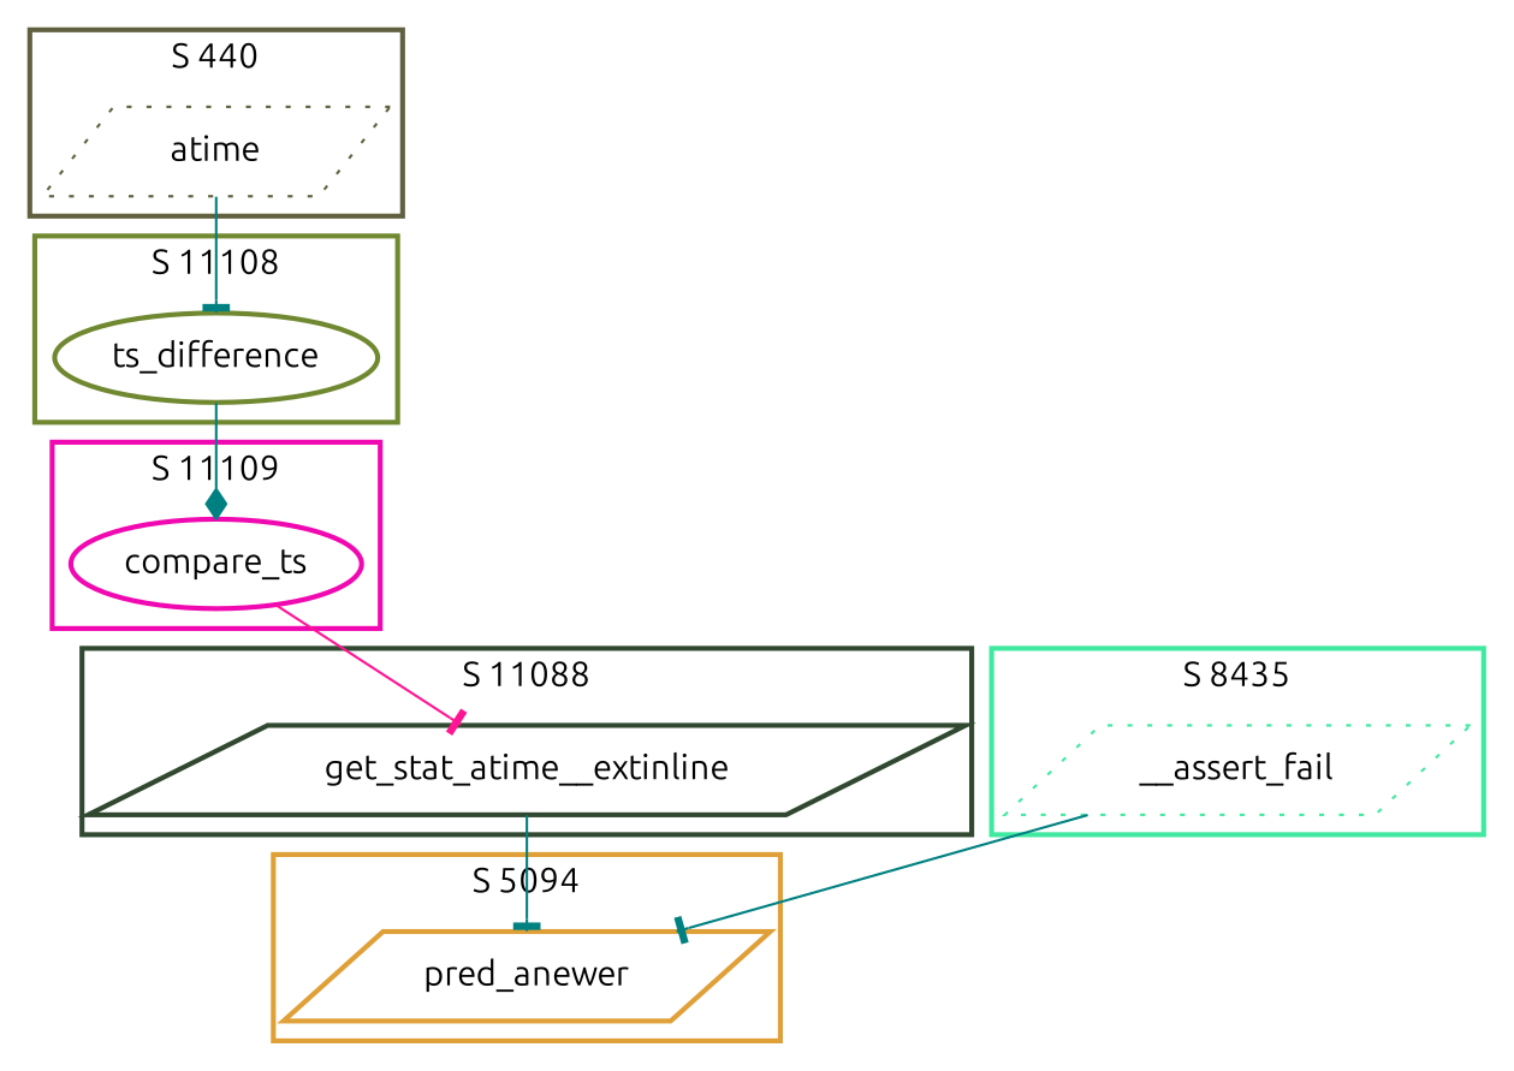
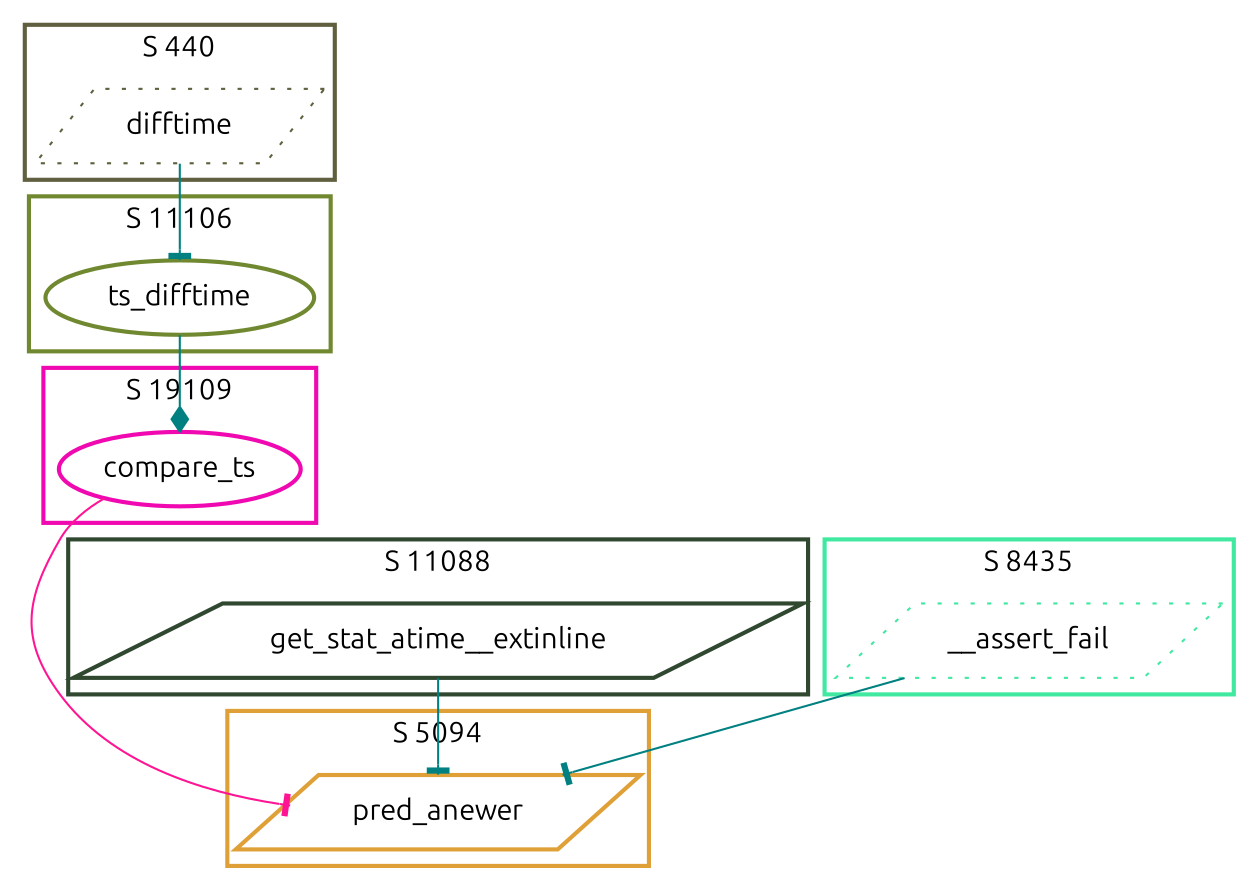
  digraph {
    fontname=Ubuntu
    node [fontname=Ubuntu shape=parallelogram style=bold]
    edge [arrowhead=tee color=teal fontname=Ubuntu]
    n1 [color="#E0A038" label=pred_anewer]
-   n2 [color="#708830" label=ts_difference shape=ellipse]
+   n2 [color="#708830" label=ts_difftime shape=ellipse]
    n3 [color="#F008B0" label=compare_ts shape=ellipse]
    n4 [color="#304830" label=get_stat_atime__extinline]
    n5 [color="#40E8A0" label=__assert_fail style=dotted]
-   n6 [color="#606040" label=atime style=dotted]
+   n6 [color="#606040" label=difftime style=dotted]
    subgraph cluster_1 {
      color="#E0A038"
      label="S 5094"
      style=bold
      n1
    }
    subgraph cluster_2 {
      color="#708830"
-     label="S 11108"
+     label="S 11106"
      style=bold
      n2
    }
    subgraph cluster_3 {
      color="#F008B0"
-     label="S 11109"
+     label="S 19109"
      style=bold
      n3
    }
    subgraph cluster_4 {
      color="#304830"
      label="S 11088"
      style=bold
      n4
    }
    subgraph cluster_5 {
      color="#40E8A0"
      label="S 8435"
      style=bold
      n5
    }
    subgraph cluster_6 {
      color="#606040"
      label="S 440"
      style=bold
      n6
    }
    n2 -> n3 [arrowhead=diamond]
-   n3 -> n4 [color=deeppink]
+   n3 -> n1 [color=deeppink]
    n4 -> n1
    n5 -> n1
    n6 -> n2
  }
